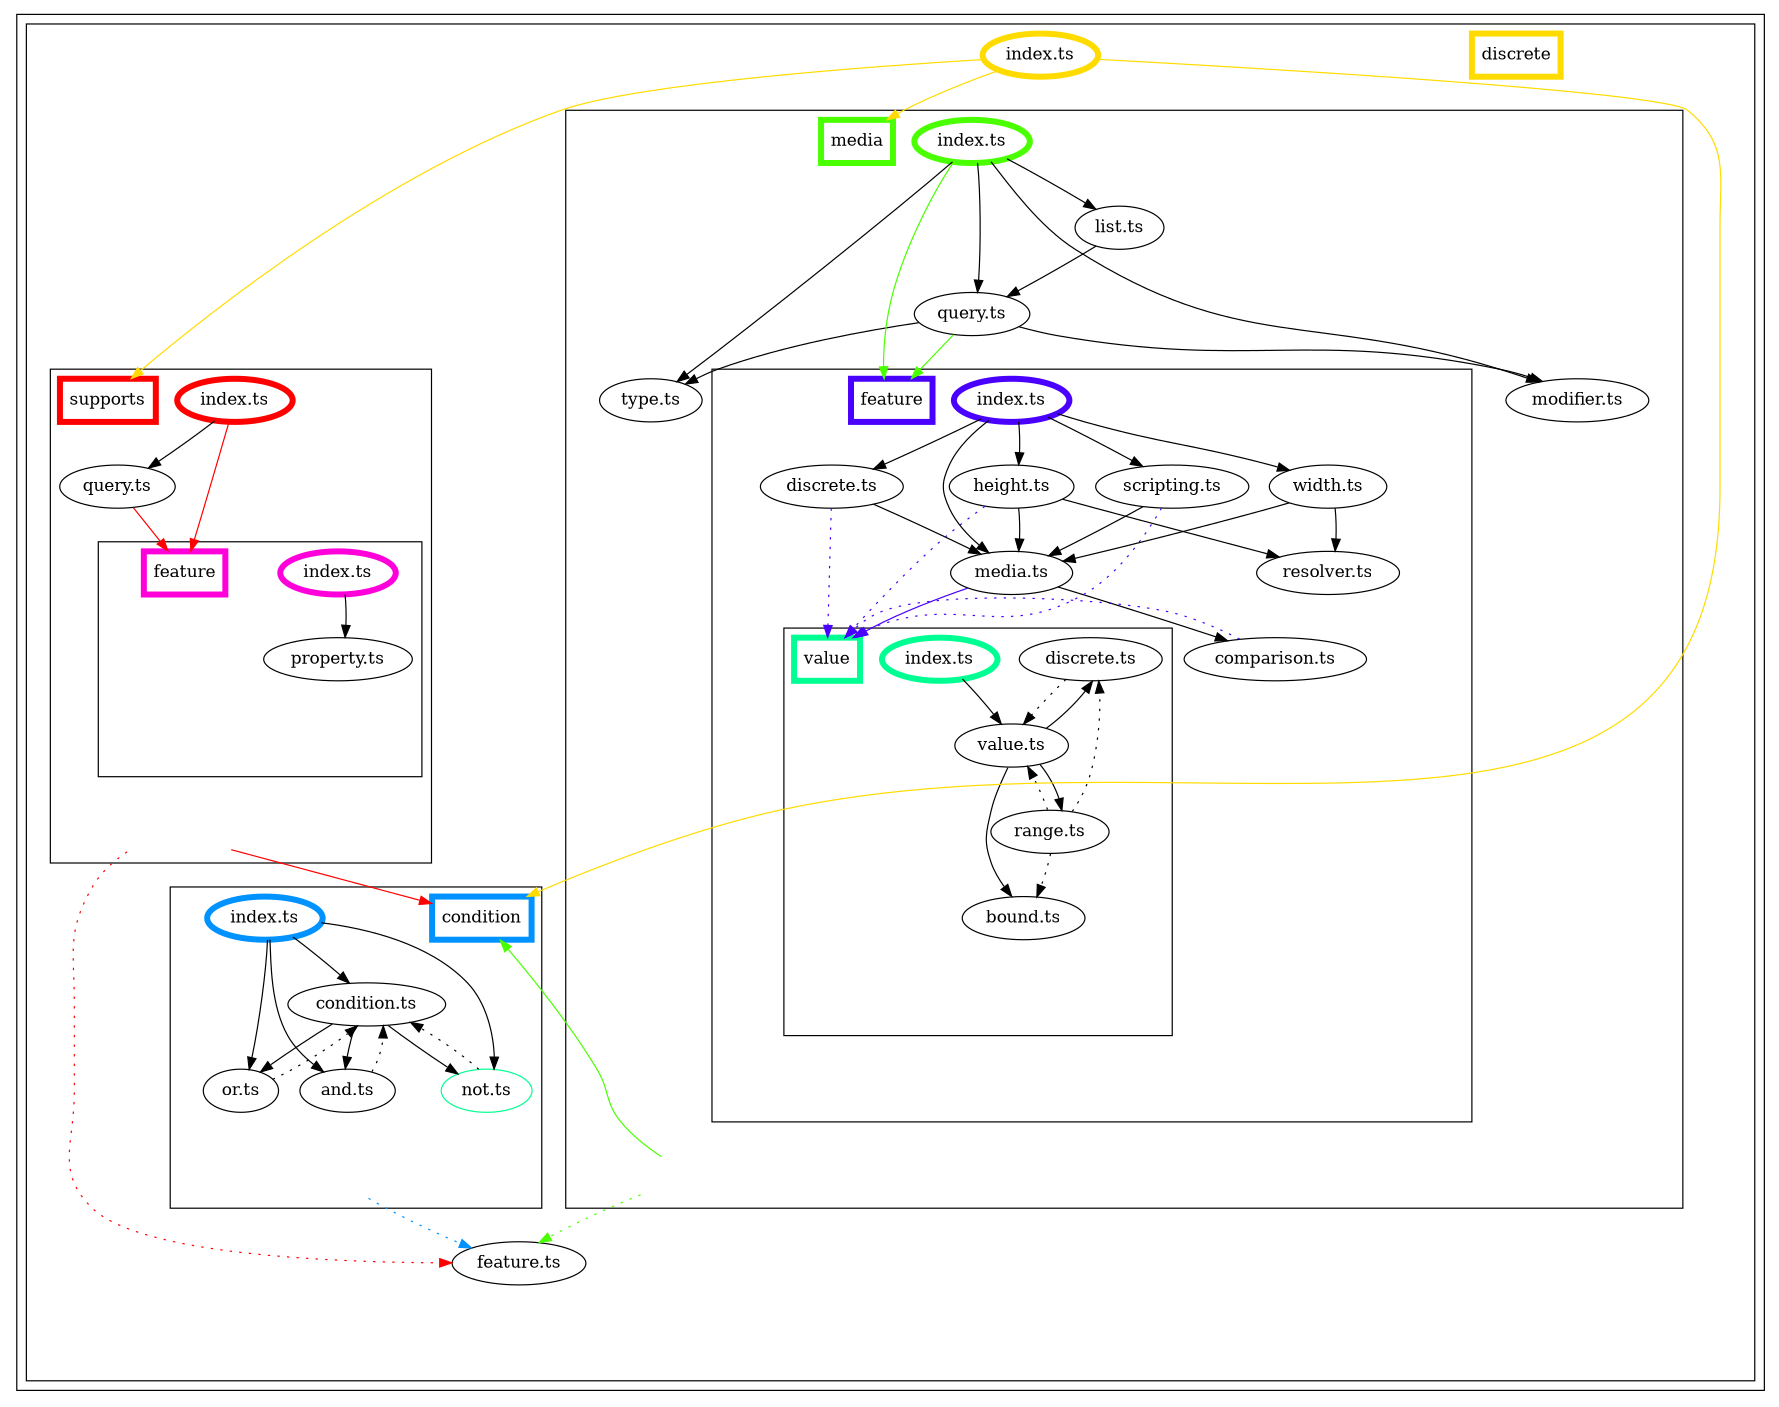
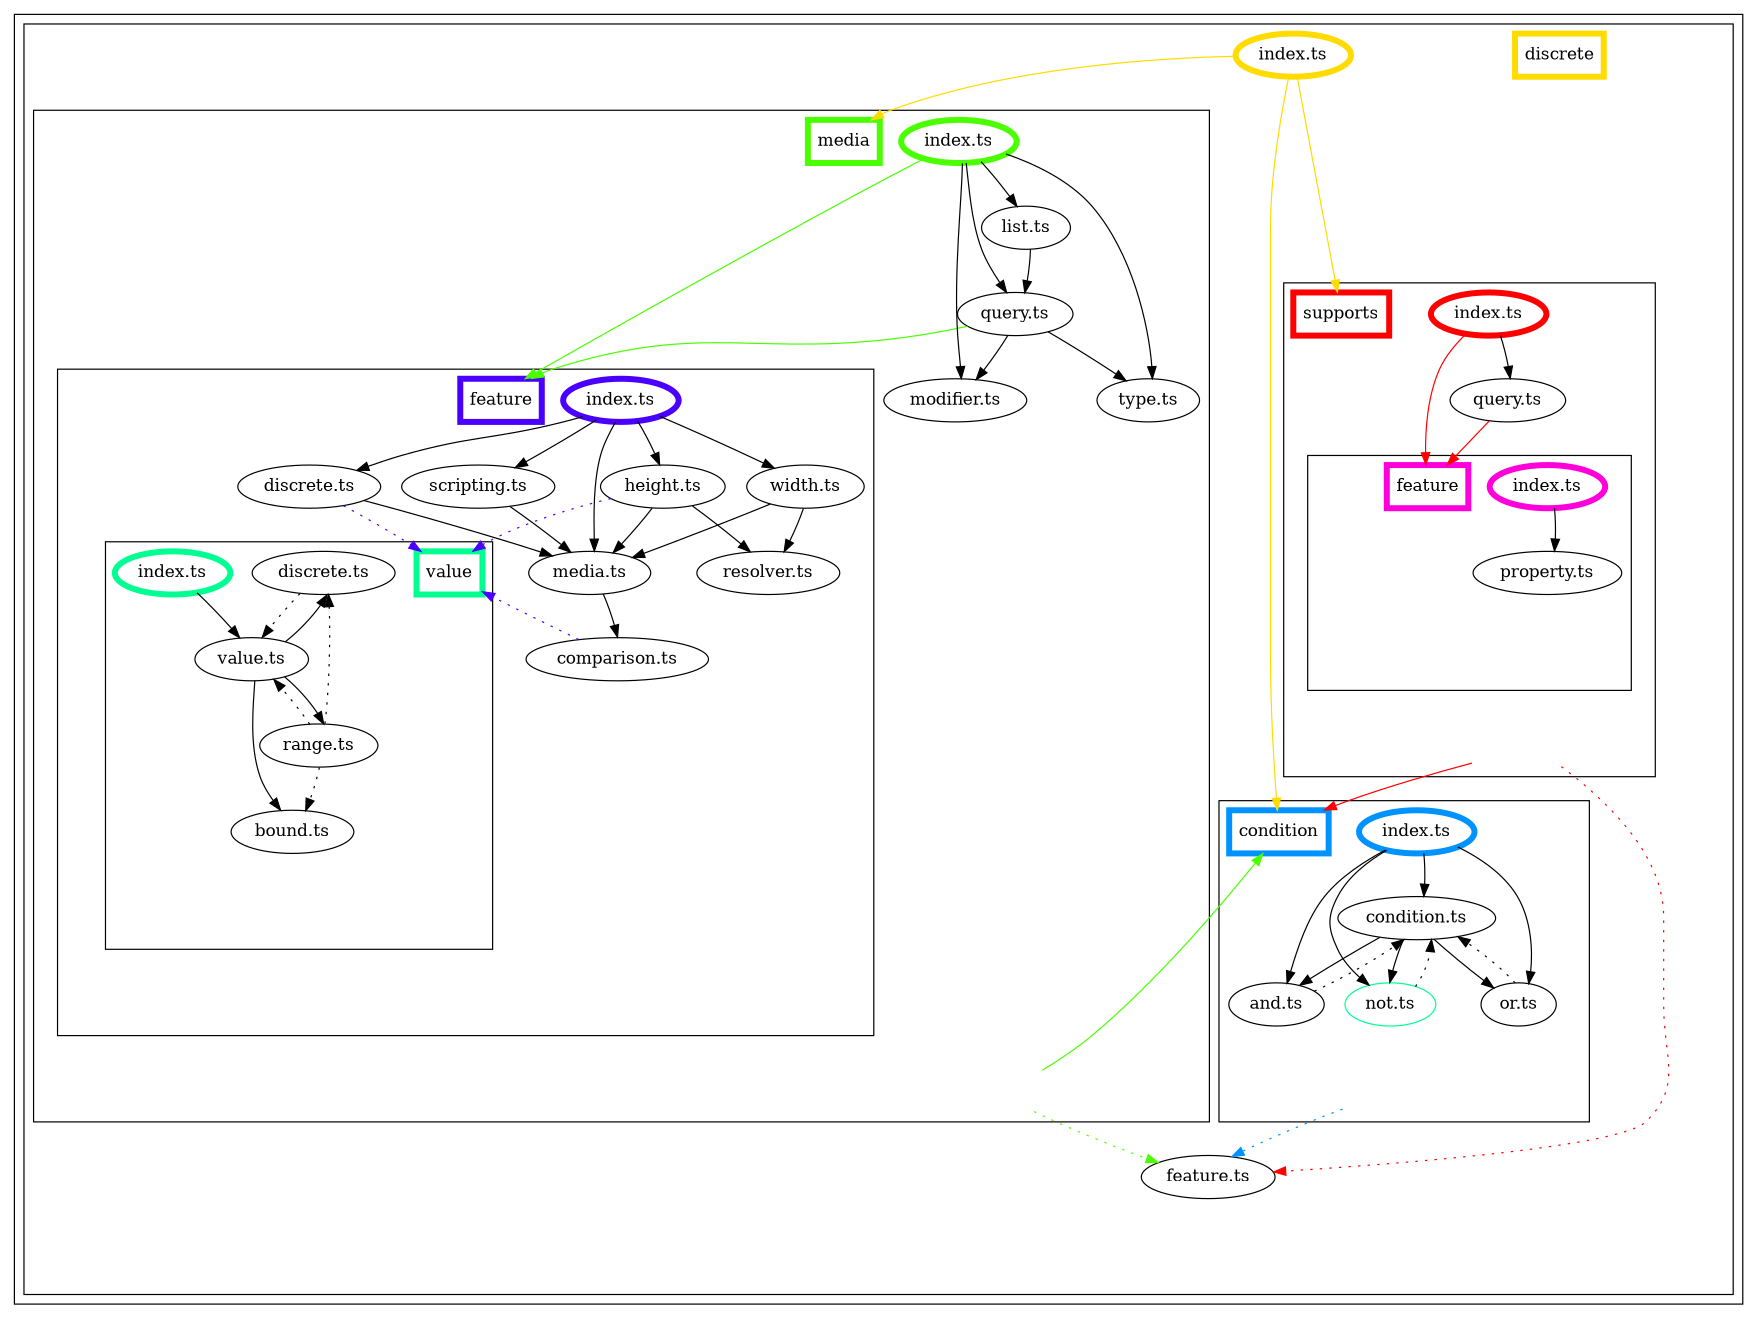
  digraph {
    compound=true
    fontname="DejaVu Serif"
    node [fontname="DejaVu Serif"]
    edge [fontname="DejaVu Serif" style=invis]
    n1 [color="#ff00db" label="index.ts" penwidth=5]
    "exit_src/supports/feature" [style=invis]
    n3 [color="#ff00db" label=feature penwidth=5 shape=rectangle]
    n4 [label="property.ts"]
    "exit_src/supports" [style=invis]
    n6 [label="query.ts"]
    n7 [color="#ff0000" label="index.ts" penwidth=5]
    n8 [color="#ff0000" label=supports penwidth=5 shape=rectangle]
    n9 [label="bound.ts"]
    "exit_src/media/feature/value" [style=invis]
    n11 [label="discrete.ts"]
    n12 [label="range.ts"]
    n13 [label="value.ts"]
    n14 [color="#00ff92" label="index.ts" penwidth=5]
    n15 [color="#00ff92" label=value penwidth=5 shape=rectangle]
    n16 [label="discrete.ts"]
    "exit_src/media/feature" [style=invis]
    n18 [label="height.ts"]
    n19 [label="media.ts"]
    n20 [label="scripting.ts"]
    n21 [label="width.ts"]
    n22 [color="#4900ff" label="index.ts" penwidth=5]
    n23 [color="#4900ff" label=feature penwidth=5 shape=rectangle]
    n24 [label="resolver.ts"]
    n25 [label="comparison.ts"]
    "exit_src/media" [style=invis]
    n27 [label="query.ts"]
    n28 [label="list.ts"]
    n29 [label="modifier.ts"]
    n30 [label="type.ts"]
    n31 [color="#49ff00" label="index.ts" penwidth=5]
    n32 [color="#49ff00" label=media penwidth=5 shape=rectangle]
    n33 [color="#0092ff" label="index.ts" penwidth=5]
    "exit_src/condition" [style=invis]
    n35 [color="#0092ff" label=condition penwidth=5 shape=rectangle]
    n36 [label="condition.ts"]
    n37 [label="and.ts"]
    n38 [color="#00ff92" label="not.ts"]
    n39 [label="or.ts"]
    exit_src [style=invis]
    n41 [label="feature.ts"]
    n42 [color="#ffdb00" label=discrete penwidth=5 shape=rectangle]
    n43 [color="#ffdb00" label="index.ts" penwidth=5]
    subgraph cluster_1 {
      color="#000000"
      subgraph cluster_2 {
        color="#000000"
        exit_src
        n41
        n42
        n43
        subgraph cluster_3 {
          color="#000000"
          "exit_src/supports"
          n6
          n7
          n8
          subgraph cluster_4 {
            color="#000000"
            n1
            "exit_src/supports/feature"
            n3
            n4
          }
        }
        subgraph cluster_5 {
          color="#000000"
          "exit_src/media"
          n27
          n28
          n29
          n30
          n31
          n32
          subgraph cluster_6 {
            color="#000000"
            n16
            "exit_src/media/feature"
            n18
            n19
            n20
            n21
            n22
            n23
            n24
            n25
            subgraph cluster_7 {
              color="#000000"
              n9
              "exit_src/media/feature/value"
              n11
              n12
              n13
              n14
              n15
            }
          }
        }
        subgraph cluster_8 {
          color="#000000"
          n33
          "exit_src/condition"
          n35
          n36
          n37
          n38
          n39
        }
      }
    }
    n1 -> "exit_src/supports/feature"
    n1 -> n4
    n1 -> n4 [color=black style=solid]
    "exit_src/supports/feature" -> "exit_src/supports"
    "exit_src/supports/feature" -> "exit_src/supports"
    n4 -> "exit_src/supports/feature"
    n4 -> n41
    "exit_src/supports" -> n35 [color="#ff0000" style=solid]
    "exit_src/supports" -> exit_src
    "exit_src/supports" -> exit_src
    "exit_src/supports" -> exit_src
    "exit_src/supports" -> exit_src
    "exit_src/supports" -> n41 [color="#ff0000" style=dotted]
    "exit_src/supports" -> n41 [color="#ff0000"]
    n6 -> n3 [color="#ff0000" style=solid]
    n6 -> "exit_src/supports"
    n6 -> n41
    n7 -> n3 [color="#ff0000" style=solid]
    n7 -> "exit_src/supports"
    n7 -> n6
    n7 -> n6 [color=black style=solid]
    n9 -> "exit_src/media/feature/value"
    "exit_src/media/feature/value" -> "exit_src/media/feature"
    "exit_src/media/feature/value" -> "exit_src/media/feature"
    "exit_src/media/feature/value" -> "exit_src/media/feature"
    "exit_src/media/feature/value" -> "exit_src/media/feature"
    "exit_src/media/feature/value" -> "exit_src/media/feature"
    n11 -> "exit_src/media/feature/value"
    n11 -> n13
    n11 -> n13 [color=black style=dotted]
    n12 -> n9
    n12 -> n9 [color=black style=dotted]
    n12 -> "exit_src/media/feature/value"
    n12 -> n11
    n12 -> n11 [color=black style=dotted]
    n12 -> n13
    n12 -> n13 [color=black style=dotted]
    n13 -> n9
    n13 -> n9 [color=black style=solid]
    n13 -> "exit_src/media/feature/value"
    n13 -> n11
    n13 -> n11 [color=black style=solid]
    n13 -> n12
    n13 -> n12 [color=black style=solid]
    n14 -> "exit_src/media/feature/value"
    n14 -> n13
    n14 -> n13 [color=black style=solid]
    n16 -> n15 [color="#4900ff" style=dotted]
    n16 -> "exit_src/media/feature"
    n16 -> n19
    n16 -> n19 [color=black style=solid]
    "exit_src/media/feature" -> "exit_src/media"
    "exit_src/media/feature" -> "exit_src/media"
    "exit_src/media/feature" -> "exit_src/media"
    "exit_src/media/feature" -> "exit_src/media"
    "exit_src/media/feature" -> "exit_src/media"
    "exit_src/media/feature" -> "exit_src/media"
    "exit_src/media/feature" -> "exit_src/media"
    "exit_src/media/feature" -> "exit_src/media"
    "exit_src/media/feature" -> "exit_src/media"
    "exit_src/media/feature" -> "exit_src/media"
    "exit_src/media/feature" -> "exit_src/media"
    "exit_src/media/feature" -> "exit_src/media"
    "exit_src/media/feature" -> "exit_src/media"
    n18 -> n15 [color="#4900ff" style=dotted]
    n18 -> "exit_src/media/feature"
    n18 -> n19
    n18 -> n19 [color=black style=solid]
    n18 -> n24
    n18 -> n24 [color=black style=solid]
-   n19 -> n15 [color="#4900ff" style=solid]
    n19 -> "exit_src/media/feature"
    n19 -> n25
    n19 -> n25 [color=black style=solid]
    n19 -> n41
-   n20 -> n15 [color="#4900ff" style=dotted]
    n20 -> "exit_src/media/feature"
    n20 -> n19
    n20 -> n19 [color=black style=solid]
    n21 -> "exit_src/media/feature"
    n21 -> n19
    n21 -> n19 [color=black style=solid]
    n21 -> n24
    n21 -> n24 [color=black style=solid]
    n22 -> n16
    n22 -> n16 [color=black style=solid]
    n22 -> "exit_src/media/feature"
    n22 -> n18
    n22 -> n18 [color=black style=solid]
    n22 -> n19
    n22 -> n19 [color=black style=solid]
    n22 -> n20
    n22 -> n20 [color=black style=solid]
    n22 -> n21
    n22 -> n21 [color=black style=solid]
    n24 -> "exit_src/media/feature"
    n25 -> n15 [color="#4900ff" style=dotted]
    n25 -> "exit_src/media/feature"
    "exit_src/media" -> n35 [color="#49ff00" style=solid]
    "exit_src/media" -> exit_src
    "exit_src/media" -> exit_src
    "exit_src/media" -> exit_src
    "exit_src/media" -> exit_src
    "exit_src/media" -> exit_src
    "exit_src/media" -> exit_src
    "exit_src/media" -> exit_src
    "exit_src/media" -> exit_src
    "exit_src/media" -> exit_src
    "exit_src/media" -> exit_src
    "exit_src/media" -> exit_src
    "exit_src/media" -> exit_src
    "exit_src/media" -> exit_src
    "exit_src/media" -> exit_src
    "exit_src/media" -> exit_src
    "exit_src/media" -> exit_src
    "exit_src/media" -> exit_src
    "exit_src/media" -> exit_src
    "exit_src/media" -> n41 [color="#49ff00" style=dotted]
    "exit_src/media" -> n41 [color="#49ff00"]
    "exit_src/media" -> n41 [color="#49ff00"]
    "exit_src/media" -> n41 [color="#49ff00"]
    n27 -> n23 [color="#49ff00" style=solid]
    n27 -> "exit_src/media"
    n27 -> n29
    n27 -> n29 [color=black style=solid]
    n27 -> n30
    n27 -> n30 [color=black style=solid]
    n27 -> n41
    n28 -> "exit_src/media"
    n28 -> n27
    n28 -> n27 [color=black style=solid]
    n28 -> n41
    n29 -> "exit_src/media"
    n30 -> "exit_src/media"
    n30 -> n41
    n31 -> n23 [color="#49ff00" style=solid]
    n31 -> n23 [color="#49ff00"]
    n31 -> "exit_src/media"
    n31 -> n27
    n31 -> n27 [color=black style=solid]
    n31 -> n28
    n31 -> n28 [color=black style=solid]
    n31 -> n29
    n31 -> n29 [color=black style=solid]
    n31 -> n30
    n31 -> n30 [color=black style=solid]
    n33 -> "exit_src/condition"
    n33 -> n36
    n33 -> n36 [color=black style=solid]
    n33 -> n37
    n33 -> n37 [color=black style=solid]
    n33 -> n38
    n33 -> n38 [color=black style=solid]
    n33 -> n39
    n33 -> n39 [color=black style=solid]
    "exit_src/condition" -> exit_src
    "exit_src/condition" -> exit_src
    "exit_src/condition" -> exit_src
    "exit_src/condition" -> exit_src
    "exit_src/condition" -> exit_src
    "exit_src/condition" -> n41 [color="#0092ff" style=dotted]
    "exit_src/condition" -> n41 [color="#0092ff"]
    "exit_src/condition" -> n41 [color="#0092ff"]
    "exit_src/condition" -> n41 [color="#0092ff"]
    n36 -> "exit_src/condition"
    n36 -> n37
    n36 -> n37 [color=black style=solid]
    n36 -> n38
    n36 -> n38 [color=black style=solid]
    n36 -> n39
    n36 -> n39 [color=black style=solid]
    n36 -> n41
    n37 -> "exit_src/condition"
    n37 -> n36
    n37 -> n36 [color=black style=dotted]
    n37 -> n41
    n38 -> "exit_src/condition"
    n38 -> n36
    n38 -> n36 [color=black style=dotted]
    n38 -> n41
    n39 -> "exit_src/condition"
    n39 -> n36
    n39 -> n36 [color=black style=dotted]
    n39 -> n41
    exit_src -> exit_src
    exit_src -> exit_src
    exit_src -> exit_src
    exit_src -> exit_src
    exit_src -> exit_src
    exit_src -> exit_src
    exit_src -> exit_src
    exit_src -> exit_src
    exit_src -> exit_src
    exit_src -> exit_src
    exit_src -> exit_src
    exit_src -> exit_src
    exit_src -> exit_src
    exit_src -> exit_src
    exit_src -> exit_src
    exit_src -> exit_src
    exit_src -> exit_src
    exit_src -> exit_src
    exit_src -> exit_src
    exit_src -> exit_src
    exit_src -> exit_src
    exit_src -> exit_src
    exit_src -> exit_src
    exit_src -> exit_src
    exit_src -> exit_src
    exit_src -> exit_src
    exit_src -> exit_src
    exit_src -> exit_src
    exit_src -> exit_src
    n41 -> exit_src
    n43 -> n8 [color="#ffdb00" style=solid]
    n43 -> n32 [color="#ffdb00" style=solid]
    n43 -> n35 [color="#ffdb00" style=solid]
    n43 -> exit_src
  }
